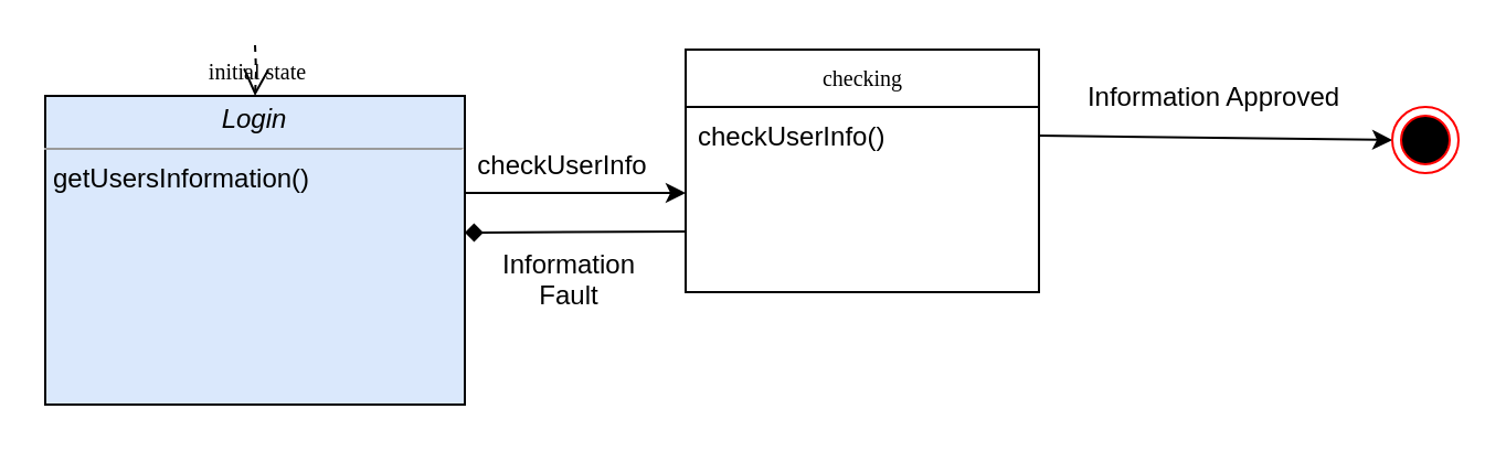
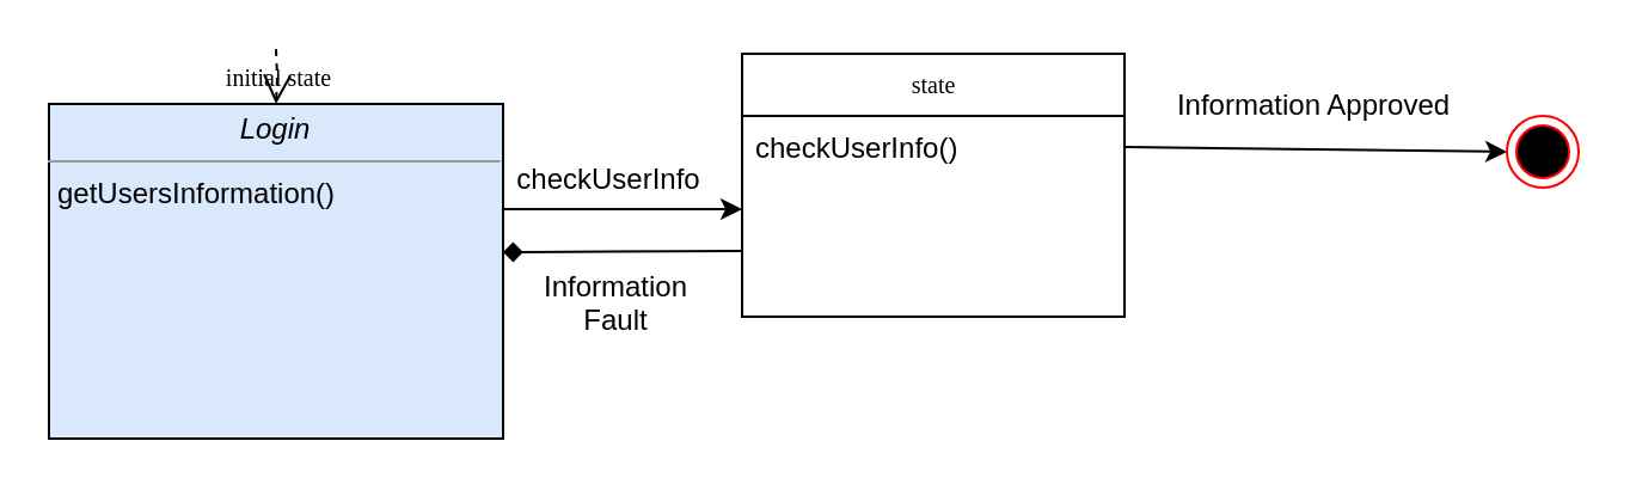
  <mxCell id="0" />
  <mxCell id="1" parent="0" />
- <mxCell id="2" value="checking" style="swimlane;html=1;fontStyle=0;childLayout=stackLayout;horizontal=1;startSize=26;fillColor=none;horizontalStack=0;resizeParent=1;resizeLast=0;collapsible=1;marginBottom=0;swimlaneFillColor=#ffffff;rounded=0;shadow=0;comic=0;labelBackgroundColor=none;strokeColor=#000000;strokeWidth=1;fontFamily=Verdana;fontSize=10;fontColor=#000000;align=center;" vertex="1" parent="1"><mxGeometry x="310" y="22" width="160" height="110" as="geometry" /></mxCell>
+ <mxCell id="2" value="state" style="swimlane;html=1;fontStyle=0;childLayout=stackLayout;horizontal=1;startSize=26;fillColor=none;horizontalStack=0;resizeParent=1;resizeLast=0;collapsible=1;marginBottom=0;swimlaneFillColor=#ffffff;rounded=0;shadow=0;comic=0;labelBackgroundColor=none;strokeColor=#000000;strokeWidth=1;fontFamily=Verdana;fontSize=10;fontColor=#000000;align=center;" vertex="1" parent="1"><mxGeometry x="310" y="22" width="160" height="110" as="geometry" /></mxCell>
  <mxCell id="3" value="checkUserInfo()" style="text;html=1;strokeColor=none;fillColor=none;align=left;verticalAlign=top;spacingLeft=4;spacingRight=4;whiteSpace=wrap;overflow=hidden;rotatable=0;points=[[0,0.5],[1,0.5]];portConstraint=eastwest;" vertex="1" parent="2"><mxGeometry y="26" width="160" height="26" as="geometry" /></mxCell>
  <mxCell id="4" value="&lt;p style=&quot;margin: 0px ; margin-top: 4px ; text-align: center&quot;&gt;&lt;i&gt;Login&lt;/i&gt;&lt;/p&gt;&lt;hr size=&quot;1&quot;&gt;&lt;p style=&quot;margin: 0px ; margin-left: 4px&quot;&gt;getUsersInformation()&lt;/p&gt;" style="verticalAlign=top;align=left;overflow=fill;fontSize=12;fontFamily=Helvetica;html=1;rounded=0;shadow=0;comic=0;labelBackgroundColor=none;strokeColor=#000000;strokeWidth=1;fillColor=#dae8fc;" vertex="1" parent="1"><mxGeometry x="20" y="43" width="190" height="140" as="geometry" /></mxCell>
  <mxCell id="5" value="initial state" style="edgeStyle=orthogonalEdgeStyle;rounded=0;html=1;dashed=1;labelBackgroundColor=none;startFill=0;endArrow=open;endFill=0;endSize=10;fontFamily=Verdana;fontSize=10;" edge="1" parent="1" target="4"><mxGeometry relative="1" as="geometry"><Array as="points" /><mxPoint x="115" y="20" as="sourcePoint" /><mxPoint x="10" y="171.2" as="targetPoint" /></mxGeometry></mxCell>
  <mxCell id="6" value="" style="endArrow=classic;html=1;entryX=0;entryY=0.5;entryDx=0;entryDy=0;" edge="1" parent="1"><mxGeometry width="50" height="50" relative="1" as="geometry"><mxPoint x="210" y="87" as="sourcePoint" /><mxPoint x="310" y="87" as="targetPoint" /></mxGeometry></mxCell>
  <mxCell id="7" value="checkUserInfo&lt;br&gt;" style="text;html=1;resizable=0;points=[];align=center;verticalAlign=middle;labelBackgroundColor=#ffffff;" vertex="1" connectable="0" parent="6"><mxGeometry x="-0.292" y="-2" relative="1" as="geometry"><mxPoint x="8" y="-15" as="offset" /></mxGeometry></mxCell>
  <mxCell id="8" value="" style="endArrow=classic;html=1;entryX=0;entryY=0.5;entryDx=0;entryDy=0;exitX=1;exitY=0.5;exitDx=0;exitDy=0;" edge="1" parent="1" source="3" target="12"><mxGeometry width="50" height="50" relative="1" as="geometry"><mxPoint x="480" y="87" as="sourcePoint" /><mxPoint x="530" y="37" as="targetPoint" /></mxGeometry></mxCell>
  <mxCell id="9" value="Information Approved" style="text;html=1;resizable=0;points=[];align=center;verticalAlign=middle;labelBackgroundColor=#ffffff;" vertex="1" connectable="0" parent="8"><mxGeometry x="0.168" relative="1" as="geometry"><mxPoint x="-14" y="-19" as="offset" /></mxGeometry></mxCell>
  <mxCell id="10" value="" style="endArrow=diamond;html=1;exitX=0;exitY=0.75;exitDx=0;exitDy=0;entryX=1;entryY=0.443;entryDx=0;entryDy=0;entryPerimeter=0;" edge="1" parent="1" source="2" target="4"><mxGeometry width="50" height="50" relative="1" as="geometry"><mxPoint x="235" y="138" as="sourcePoint" /><mxPoint x="285" y="88" as="targetPoint" /></mxGeometry></mxCell>
  <mxCell id="11" value="Information&lt;br&gt;Fault&lt;br&gt;&lt;br&gt;" style="text;html=1;resizable=0;points=[];align=center;verticalAlign=middle;labelBackgroundColor=#ffffff;" vertex="1" connectable="0" parent="10"><mxGeometry x="-0.208" y="4" relative="1" as="geometry"><mxPoint x="-14" y="25" as="offset" /></mxGeometry></mxCell>
  <mxCell id="12" value="" style="ellipse;html=1;shape=endState;fillColor=#000000;strokeColor=#ff0000;" vertex="1" parent="1"><mxGeometry x="630" y="48" width="30" height="30" as="geometry" /></mxCell>
